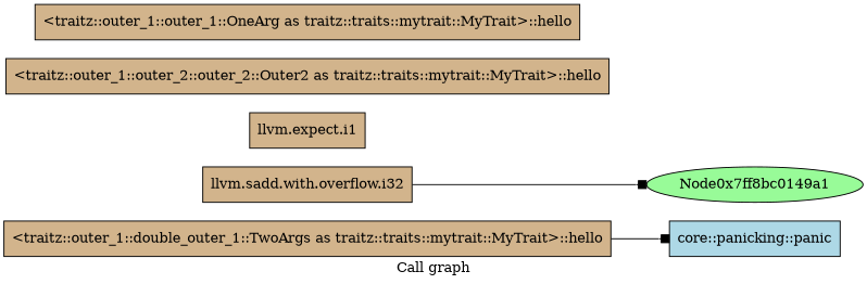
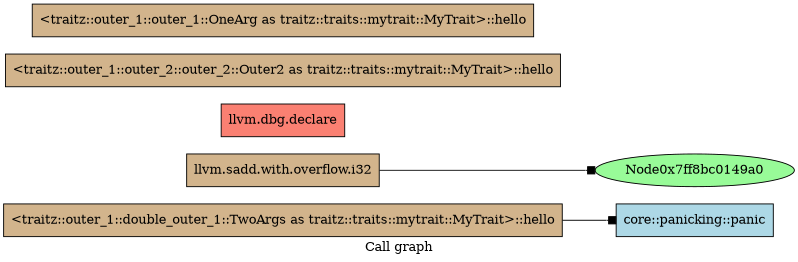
  digraph {
    label="Call graph"
    rankdir=LR
    node [fillcolor=tan shape=record style=filled]
    edge [arrowhead=box style=solid]
    n1 [label="{\<traitz::outer_1::double_outer_1::TwoArgs as traitz::traits::mytrait::MyTrait\>::hello}"]
    n2 [fillcolor=lightblue label="{core::panicking::panic}"]
-   Node0x7ff8bc0149a0 [fillcolor=palegreen label=Node0x7ff8bc0149a1 shape=""]
+   Node0x7ff8bc0149a0 [fillcolor=palegreen shape=""]
+   n4 [fillcolor=salmon label="{llvm.dbg.declare}"]
    n5 [label="{llvm.sadd.with.overflow.i32}"]
-   n6 [label="{llvm.expect.i1}"]
    n7 [label="{\<traitz::outer_1::outer_2::outer_2::Outer2 as traitz::traits::mytrait::MyTrait\>::hello}"]
    n8 [label="{\<traitz::outer_1::outer_1::OneArg as traitz::traits::mytrait::MyTrait\>::hello}"]
    n1 -> n2
    n5 -> Node0x7ff8bc0149a0
  }
